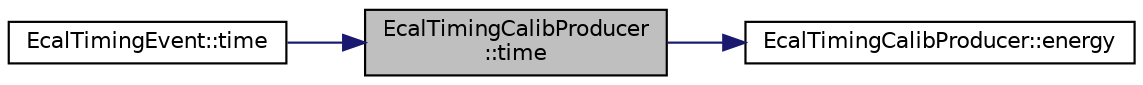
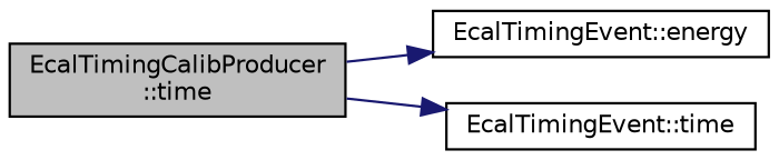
  digraph {
    rankdir=LR
    node [color=black fillcolor=white fontname=Helvetica fontsize=10 shape=record style=filled]
    edge [color=midnightblue fontname=Helvetica fontsize=10 labelfontname=Helvetica labelfontsize=10 style=solid]
    n1 [fillcolor=grey75 fontcolor=black height=0.2 label="EcalTimingCalibProducer\l::time" width=0.4]
-   n2 [height=0.2 label="EcalTimingCalibProducer::energy" width=0.4]
+   n2 [height=0.2 label="EcalTimingEvent::energy" width=0.4]
    n3 [height=0.2 label="EcalTimingEvent::time" width=0.4]
    n1 -> n2
-   n3 -> n1
+   n1 -> n3
  }
